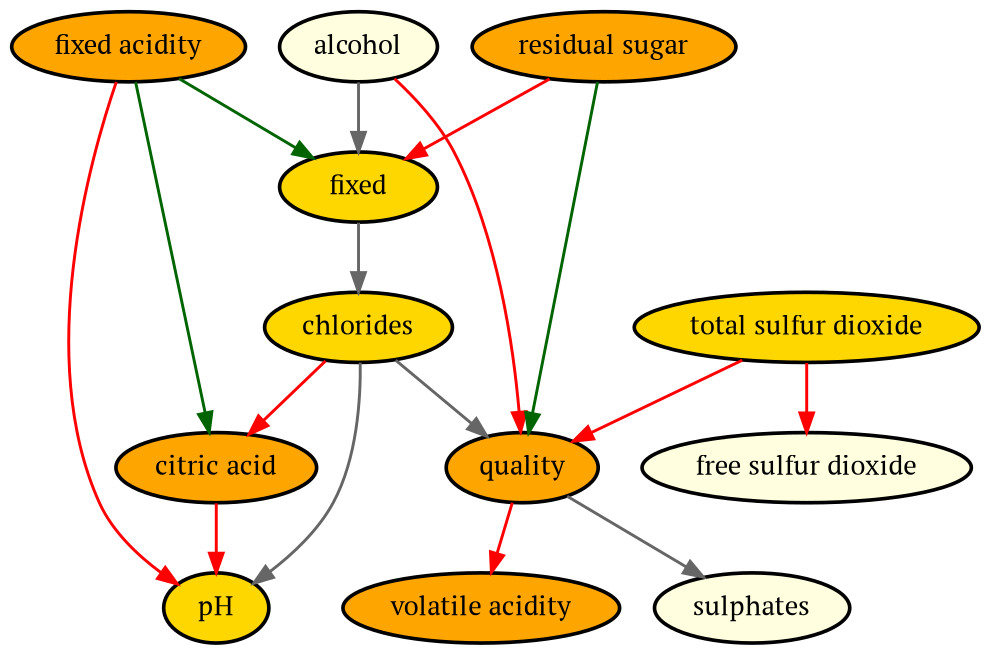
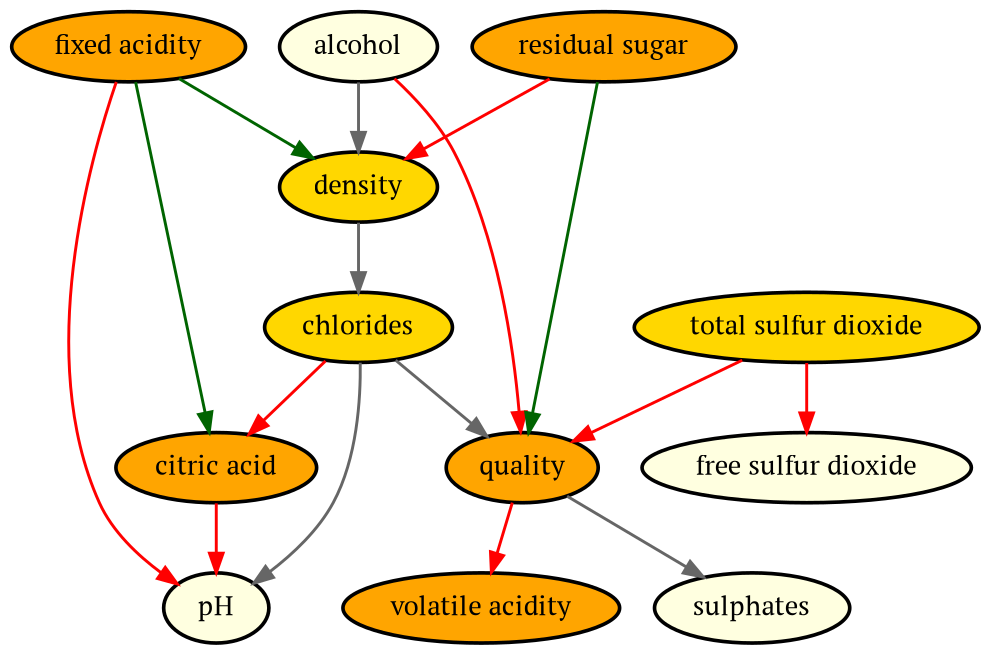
  digraph {
    fontname="PT Serif"
    node [fillcolor=orange fontname="PT Serif" fontsize=14 penwidth=1.875 style=filled]
    edge [color=red fontname="PT Serif" penwidth=1.5]
    alcohol [fillcolor=lightyellow]
    quality
-   density [fillcolor=gold label=fixed]
+   density [fillcolor=gold]
    sulphates [fillcolor=lightyellow]
    "volatile acidity"
    chlorides [fillcolor=gold]
    "total sulfur dioxide" [fillcolor=gold]
    "free sulfur dioxide" [fillcolor=lightyellow]
-   pH [fillcolor=gold]
+   pH [fillcolor=lightyellow]
    "citric acid"
    "residual sugar"
    "fixed acidity"
    alcohol -> quality
    alcohol -> density [color=gray40]
    quality -> sulphates [color=gray40]
    quality -> "volatile acidity"
    density -> chlorides [color=gray40]
    chlorides -> quality [color=gray40]
    chlorides -> pH [color=gray40]
    chlorides -> "citric acid"
    "total sulfur dioxide" -> quality
    "total sulfur dioxide" -> "free sulfur dioxide"
    "citric acid" -> pH
    "residual sugar" -> quality [color=darkgreen]
    "residual sugar" -> density
    "fixed acidity" -> density [color=darkgreen]
    "fixed acidity" -> pH
    "fixed acidity" -> "citric acid" [color=darkgreen]
  }
